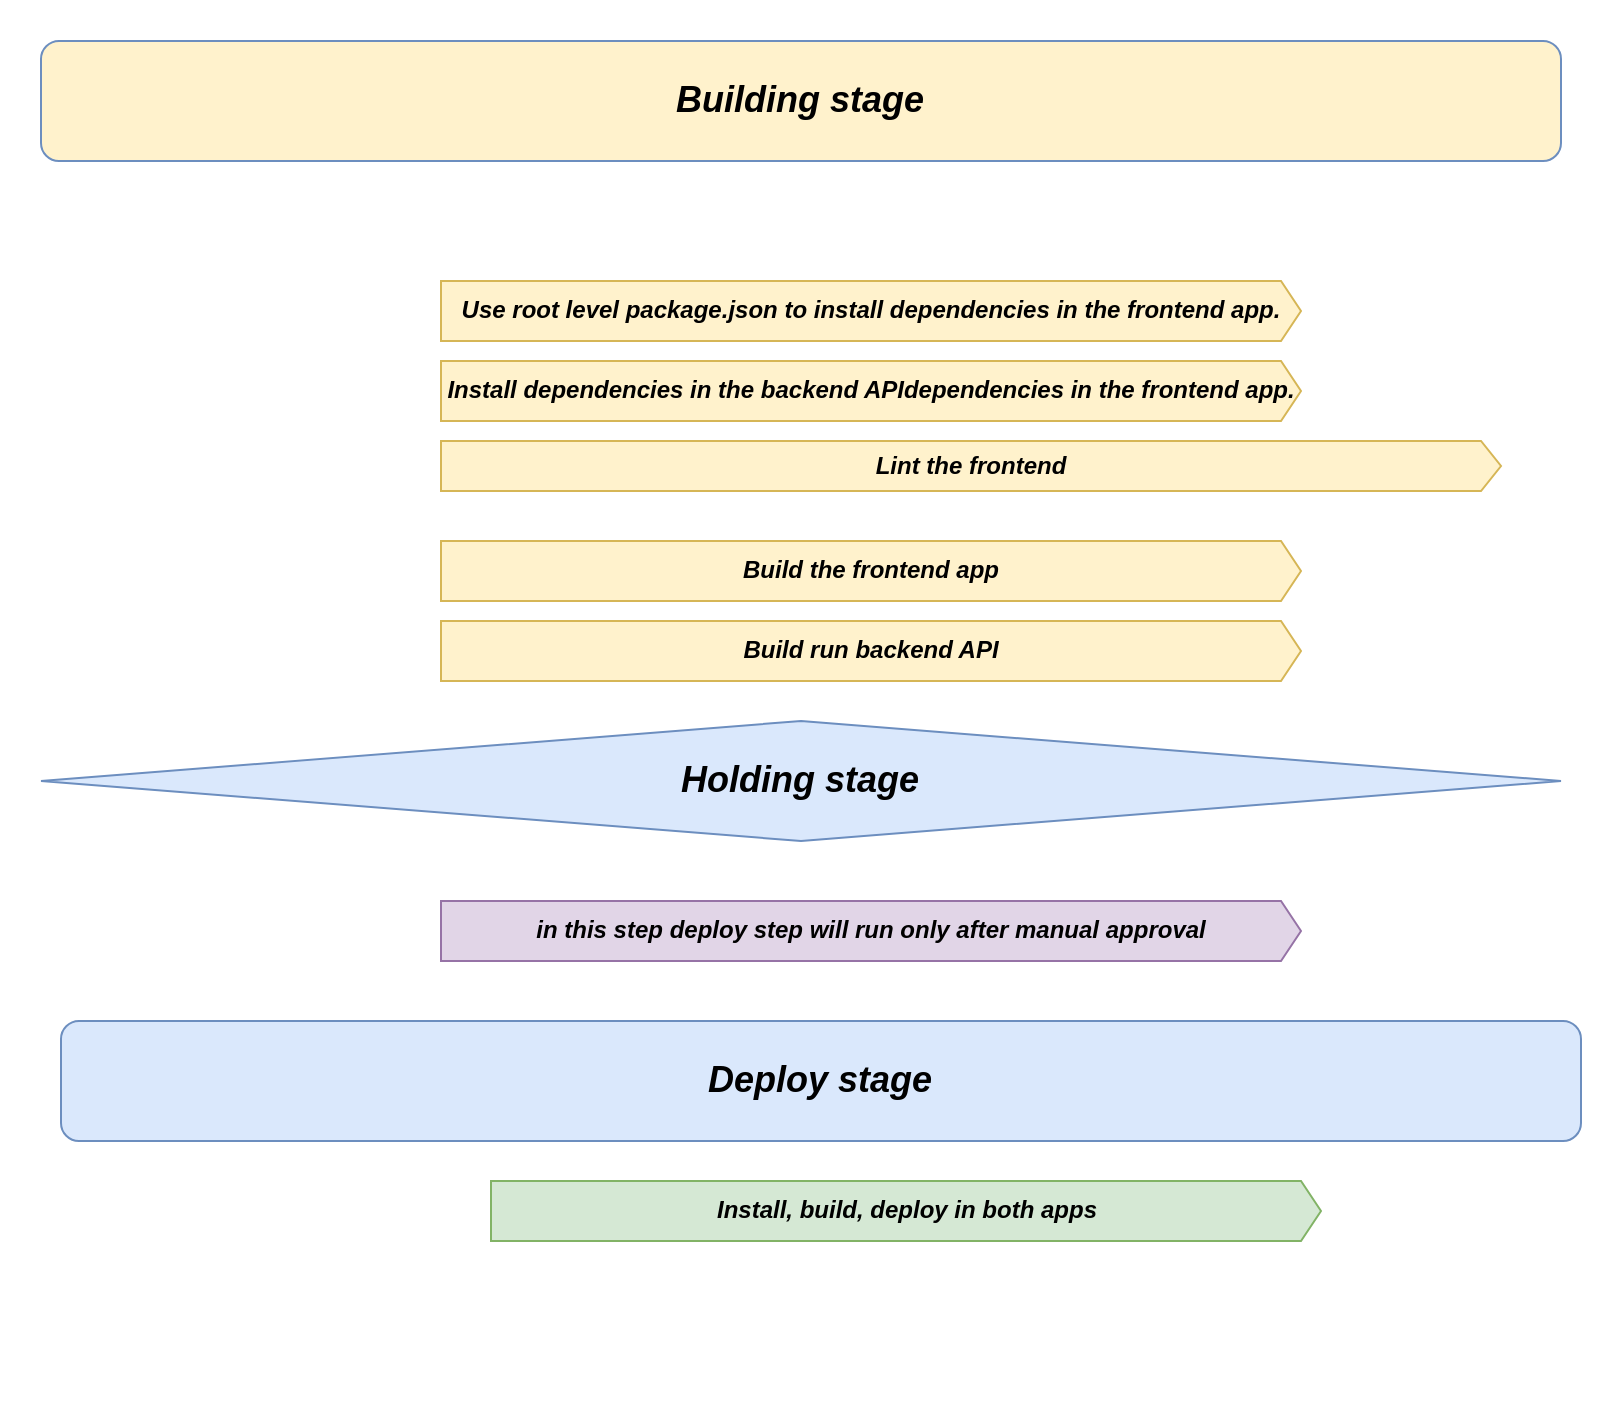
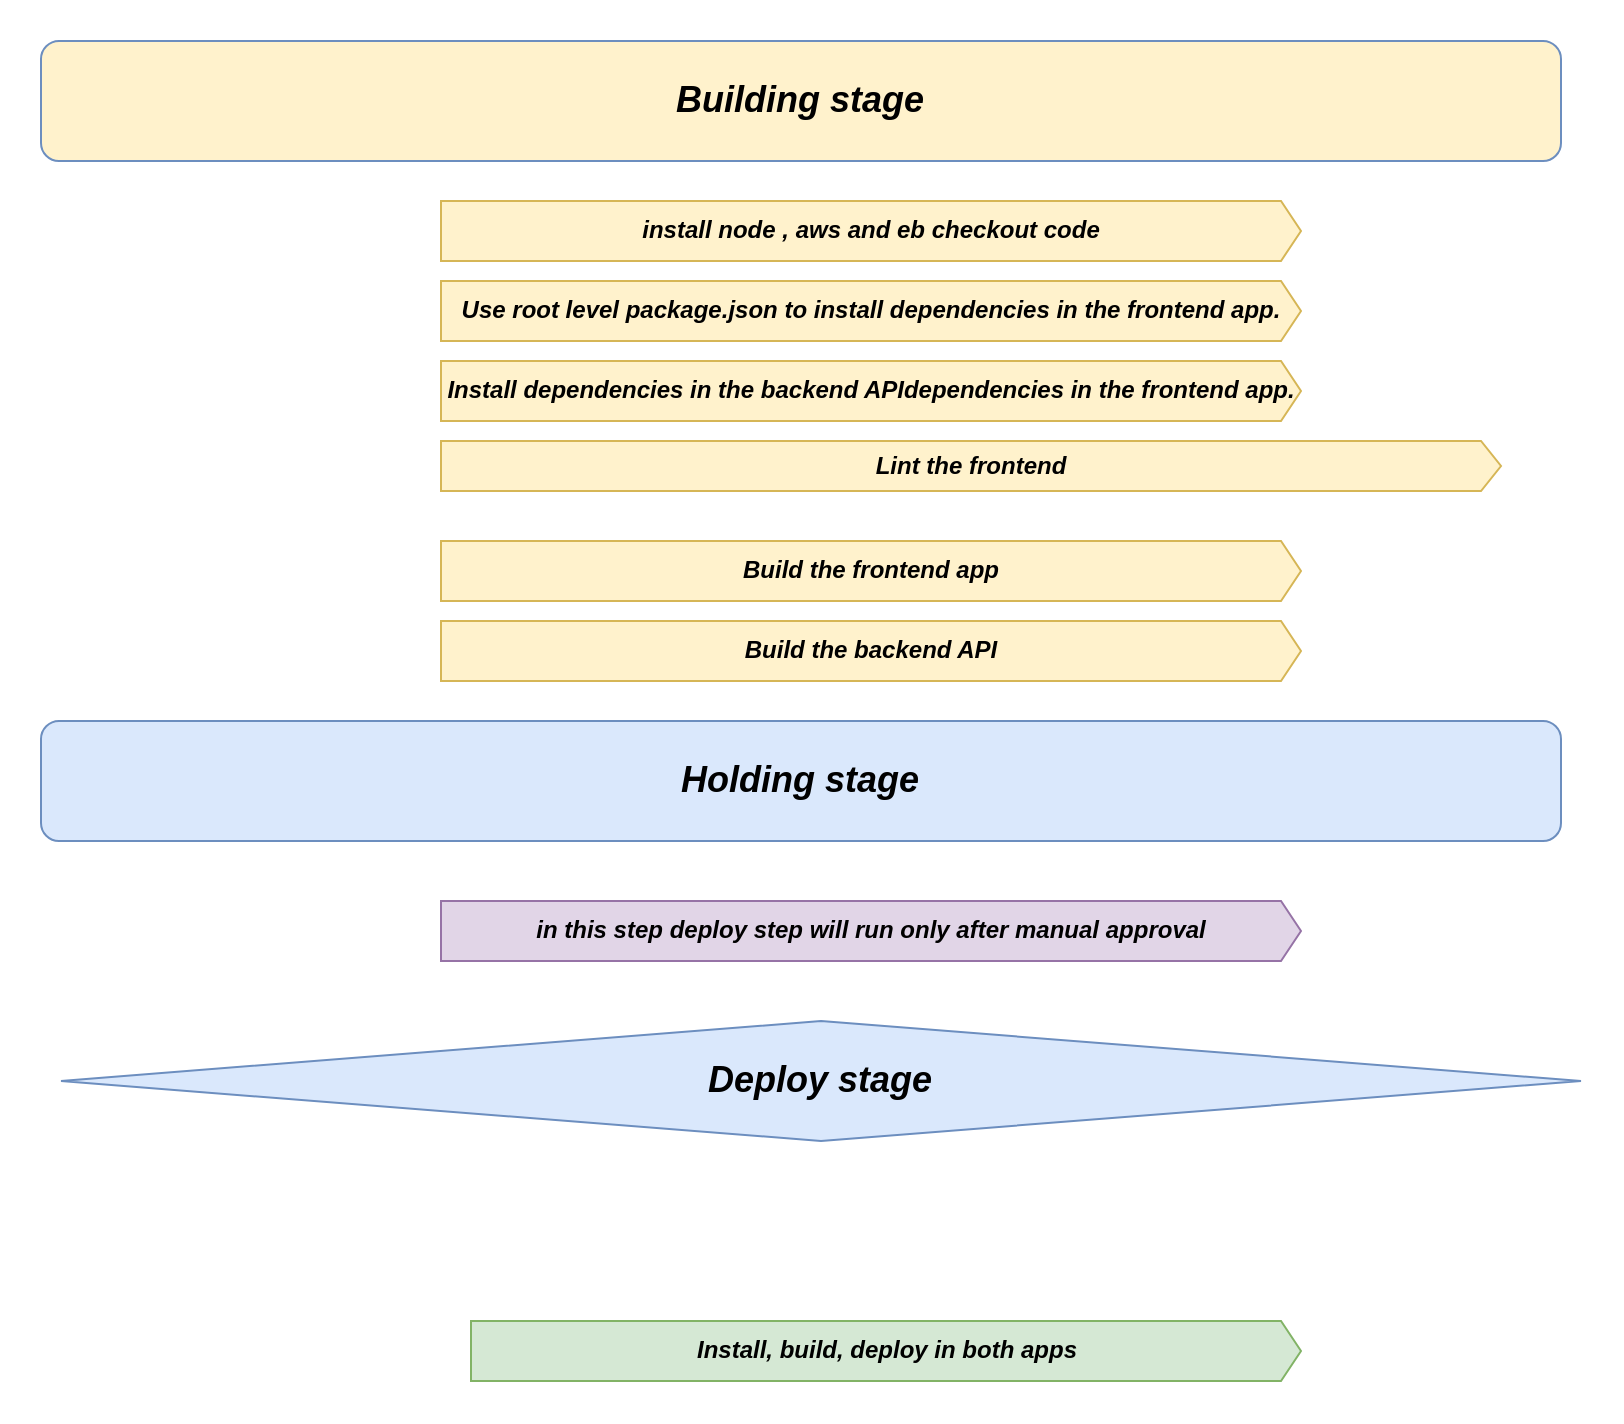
  <mxCell id="0" />
  <mxCell id="1" parent="0" />
  <mxCell id="2" value="&lt;i&gt;&lt;font style=&quot;font-size: 18px;&quot;&gt;&lt;b&gt;Building stage&lt;/b&gt;&lt;/font&gt;&lt;/i&gt;" style="rounded=1;whiteSpace=wrap;html=1;fillColor=#fff2cc;strokeColor=#6c8ebf;" vertex="1" parent="1"><mxGeometry x="20" y="20" width="760" height="60" as="geometry" /></mxCell>
  <mxCell id="3" value="&lt;b&gt;&lt;i&gt;Use root level package.json to install dependencies in the frontend app.&lt;/i&gt;&lt;/b&gt;" style="html=1;shadow=0;dashed=0;align=center;verticalAlign=middle;shape=mxgraph.arrows2.arrow;dy=0;dx=10;notch=0;fillColor=#fff2cc;strokeColor=#d6b656;" vertex="1" parent="1"><mxGeometry x="220" y="140" width="430" height="30" as="geometry" /></mxCell>
+ <mxCell id="4" value="&lt;i&gt;&lt;b&gt;install node , aws and eb checkout code&lt;/b&gt;&lt;/i&gt;" style="html=1;shadow=0;dashed=0;align=center;verticalAlign=middle;shape=mxgraph.arrows2.arrow;dy=0;dx=10;notch=0;fillColor=#fff2cc;strokeColor=#d6b656;" vertex="1" parent="1"><mxGeometry x="220" y="100" width="430" height="30" as="geometry" /></mxCell>
  <mxCell id="5" value="&lt;b&gt;&lt;i&gt;Install dependencies in the backend APIdependencies in the frontend app.&lt;/i&gt;&lt;/b&gt;" style="html=1;shadow=0;dashed=0;align=center;verticalAlign=middle;shape=mxgraph.arrows2.arrow;dy=0;dx=10;notch=0;fillColor=#fff2cc;strokeColor=#d6b656;" vertex="1" parent="1"><mxGeometry x="220" y="180" width="430" height="30" as="geometry" /></mxCell>
  <mxCell id="6" value="&lt;b&gt;&lt;i&gt;Lint the frontend&lt;/i&gt;&lt;/b&gt;" style="html=1;shadow=0;dashed=0;align=center;verticalAlign=middle;shape=mxgraph.arrows2.arrow;dy=0;dx=10;notch=0;fillColor=#fff2cc;strokeColor=#d6b656;" vertex="1" parent="1"><mxGeometry x="220" y="220" width="530" height="25" as="geometry" /></mxCell>
  <mxCell id="7" value="&lt;b&gt;&lt;i&gt;Build the frontend app&lt;/i&gt;&lt;/b&gt;" style="html=1;shadow=0;dashed=0;align=center;verticalAlign=middle;shape=mxgraph.arrows2.arrow;dy=0;dx=10;notch=0;fillColor=#fff2cc;strokeColor=#d6b656;" vertex="1" parent="1"><mxGeometry x="220" y="270" width="430" height="30" as="geometry" /></mxCell>
- <mxCell id="8" value="&lt;b&gt;&lt;i&gt;Build run backend API&lt;/i&gt;&lt;/b&gt;" style="html=1;shadow=0;dashed=0;align=center;verticalAlign=middle;shape=mxgraph.arrows2.arrow;dy=0;dx=10;notch=0;fillColor=#fff2cc;strokeColor=#d6b656;" vertex="1" parent="1"><mxGeometry x="220" y="310" width="430" height="30" as="geometry" /></mxCell>
- <mxCell id="9" value="&lt;font size=&quot;1&quot; style=&quot;&quot;&gt;&lt;i style=&quot;&quot;&gt;&lt;b style=&quot;font-size: 18px;&quot;&gt;Holding stage&lt;/b&gt;&lt;/i&gt;&lt;/font&gt;" style="rhombus;whiteSpace=wrap;html=1;fillColor=#dae8fc;strokeColor=#6c8ebf;" vertex="1" parent="1"><mxGeometry x="20" y="360" width="760" height="60" as="geometry" /></mxCell>
+ <mxCell id="8" value="&lt;b&gt;&lt;i&gt;Build the backend API&lt;/i&gt;&lt;/b&gt;" style="html=1;shadow=0;dashed=0;align=center;verticalAlign=middle;shape=mxgraph.arrows2.arrow;dy=0;dx=10;notch=0;fillColor=#fff2cc;strokeColor=#d6b656;" vertex="1" parent="1"><mxGeometry x="220" y="310" width="430" height="30" as="geometry" /></mxCell>
+ <mxCell id="9" value="&lt;font size=&quot;1&quot; style=&quot;&quot;&gt;&lt;i style=&quot;&quot;&gt;&lt;b style=&quot;font-size: 18px;&quot;&gt;Holding stage&lt;/b&gt;&lt;/i&gt;&lt;/font&gt;" style="rounded=1;whiteSpace=wrap;html=1;fillColor=#dae8fc;strokeColor=#6c8ebf;" vertex="1" parent="1"><mxGeometry x="20" y="360" width="760" height="60" as="geometry" /></mxCell>
  <mxCell id="10" value="&lt;b&gt;&lt;i&gt;in this step deploy step will run only after manual approval&lt;/i&gt;&lt;/b&gt;" style="html=1;shadow=0;dashed=0;align=center;verticalAlign=middle;shape=mxgraph.arrows2.arrow;dy=0;dx=10;notch=0;fillColor=#e1d5e7;strokeColor=#9673a6;" vertex="1" parent="1"><mxGeometry x="220" y="450" width="430" height="30" as="geometry" /></mxCell>
- <mxCell id="11" value="&lt;b&gt;&lt;i&gt;&lt;font style=&quot;font-size: 18px;&quot;&gt;Deploy stage&lt;/font&gt;&lt;/i&gt;&lt;/b&gt;" style="rounded=1;whiteSpace=wrap;html=1;fillColor=#dae8fc;strokeColor=#6c8ebf;" vertex="1" parent="1"><mxGeometry x="30" y="510" width="760" height="60" as="geometry" /></mxCell>
- <mxCell id="12" value="&lt;b&gt;&lt;i&gt;Install, build, deploy in both apps&lt;/i&gt;&lt;/b&gt;" style="html=1;shadow=0;dashed=0;align=center;verticalAlign=middle;shape=mxgraph.arrows2.arrow;dy=0;dx=10;notch=0;fillColor=#d5e8d4;strokeColor=#82b366;" vertex="1" parent="1"><mxGeometry x="245" y="590" width="415" height="30" as="geometry" /></mxCell>
+ <mxCell id="11" value="&lt;b&gt;&lt;i&gt;&lt;font style=&quot;font-size: 18px;&quot;&gt;Deploy stage&lt;/font&gt;&lt;/i&gt;&lt;/b&gt;" style="rhombus;whiteSpace=wrap;html=1;fillColor=#dae8fc;strokeColor=#6c8ebf;" vertex="1" parent="1"><mxGeometry x="30" y="510" width="760" height="60" as="geometry" /></mxCell>
+ <mxCell id="12" value="&lt;b&gt;&lt;i&gt;Install, build, deploy in both apps&lt;/i&gt;&lt;/b&gt;" style="html=1;shadow=0;dashed=0;align=center;verticalAlign=middle;shape=mxgraph.arrows2.arrow;dy=0;dx=10;notch=0;fillColor=#d5e8d4;strokeColor=#82b366;" vertex="1" parent="1"><mxGeometry x="235" y="660" width="415" height="30" as="geometry" /></mxCell>
